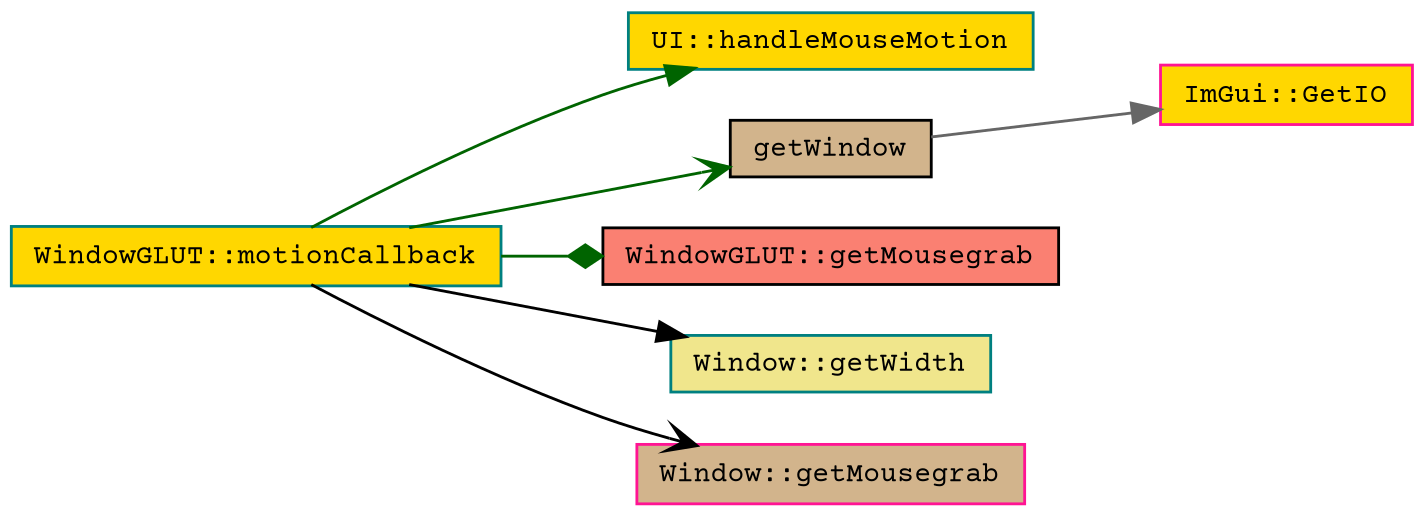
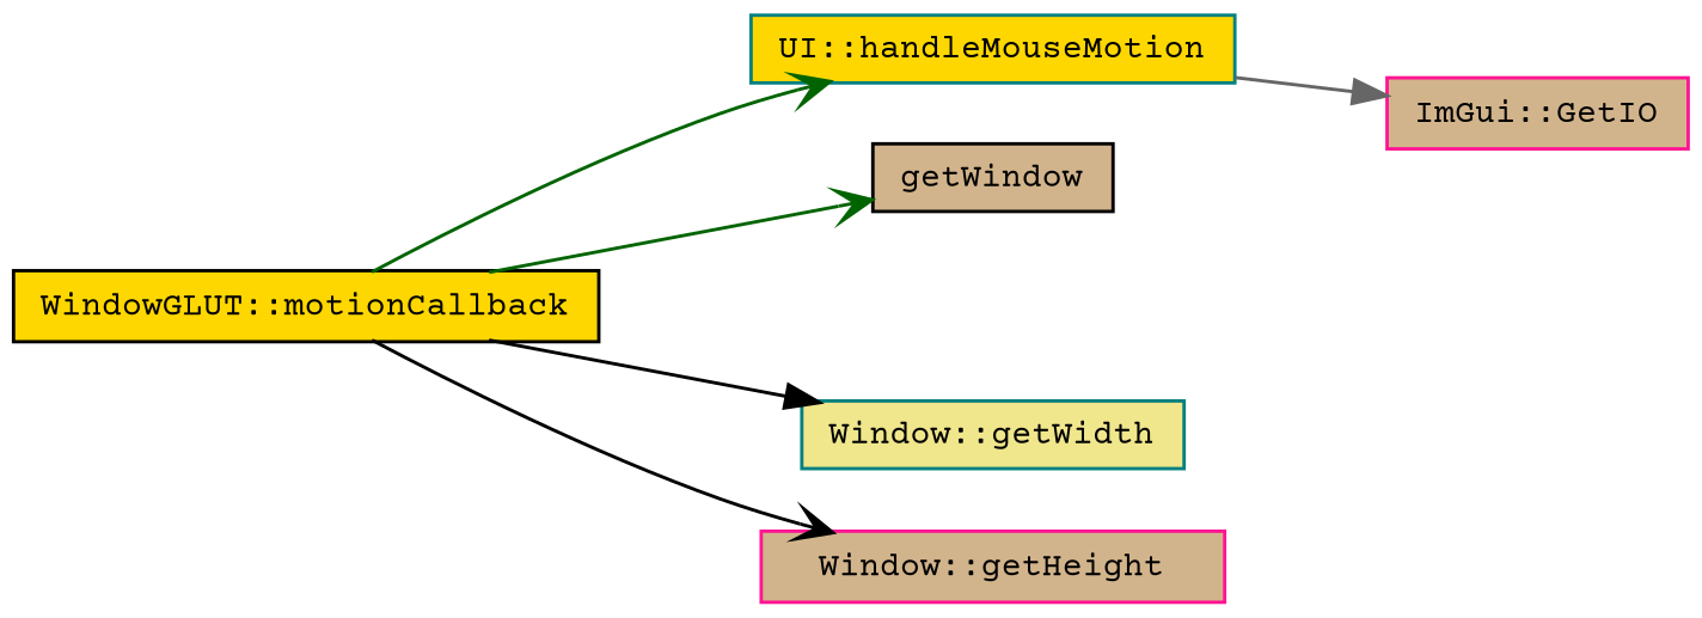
  digraph {
    fontname="Courier Prime"
    rankdir=LR
    node [color=black fillcolor=gold fontname="Courier Prime" fontsize=10 shape=record style=filled]
    edge [arrowhead=normal color=darkgreen fontname="Courier Prime" fontsize=10 labelfontname=Helvetica labelfontsize=10 style=solid]
-   n1 [color=teal fontcolor=black height=0.2 label="WindowGLUT::motionCallback" width=0.4]
+   n1 [fontcolor=black height=0.2 label="WindowGLUT::motionCallback" width=0.4]
    n2 [color=teal height=0.2 label="UI::handleMouseMotion" width=0.4]
    n3 [fillcolor=tan height=0.2 label=getWindow width=0.4]
-   n4 [fillcolor=salmon height=0.2 label="WindowGLUT::getMousegrab" width=0.4]
    n5 [color=teal fillcolor=khaki height=0.2 label="Window::getWidth" width=0.4]
-   n6 [color=deeppink fillcolor=tan height=0.2 label="Window::getMousegrab" width=0.4]
-   n7 [color=deeppink height=0.2 label="ImGui::GetIO" width=0.4]
-   n1 -> n2
+   n6 [color=deeppink fillcolor=tan height=0.2 label="Window::getHeight" width=0.4]
+   n7 [color=deeppink fillcolor=tan height=0.2 label="ImGui::GetIO" width=0.4]
+   n1 -> n2 [arrowhead=vee]
    n1 -> n3 [arrowhead=vee]
-   n1 -> n4 [arrowhead=diamond]
    n1 -> n5 [color=black]
    n1 -> n6 [arrowhead=vee color=black]
-   n3 -> n7 [color=gray40]
+   n2 -> n7 [color=gray40]
  }
